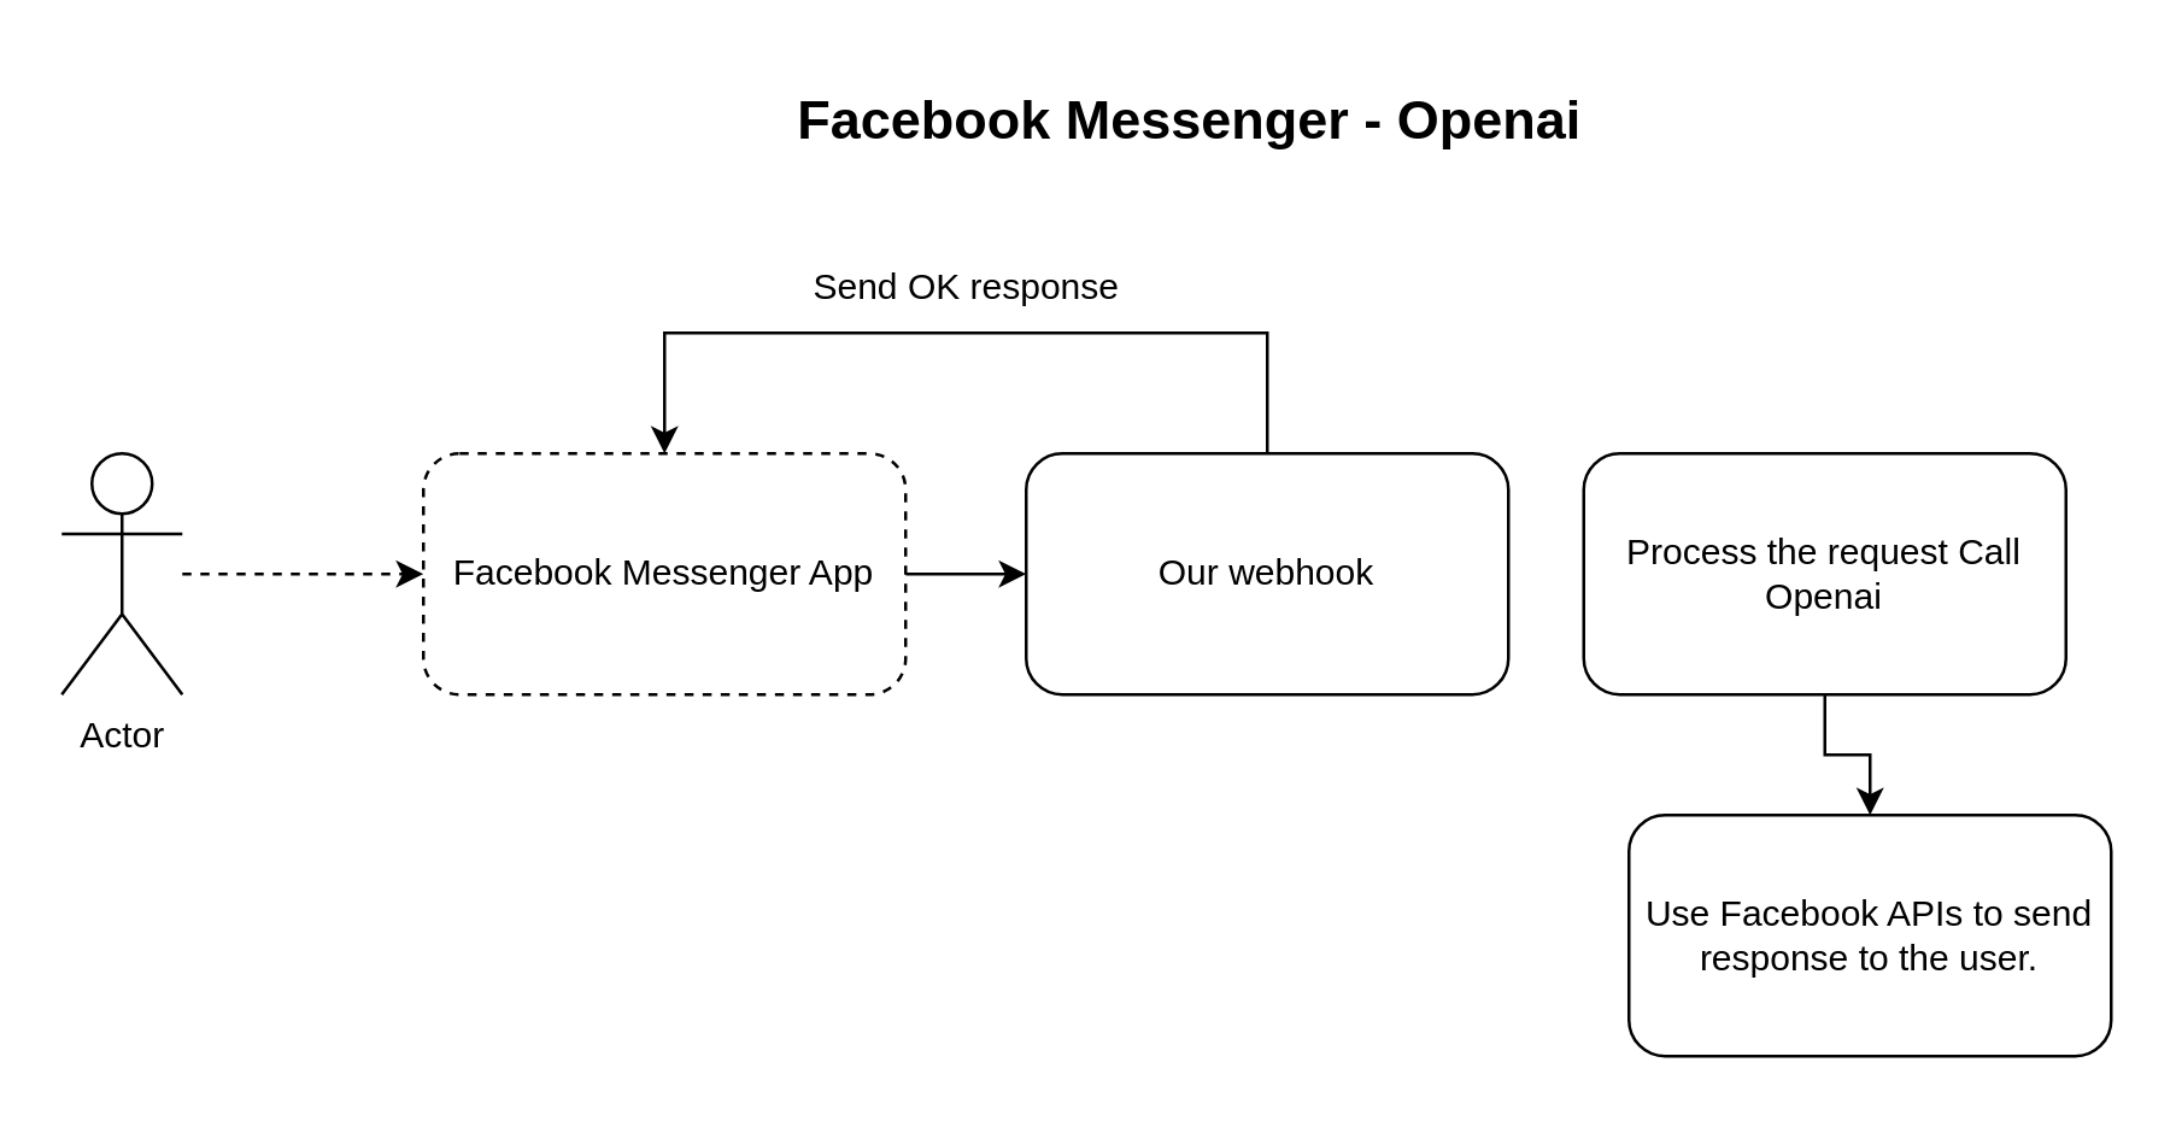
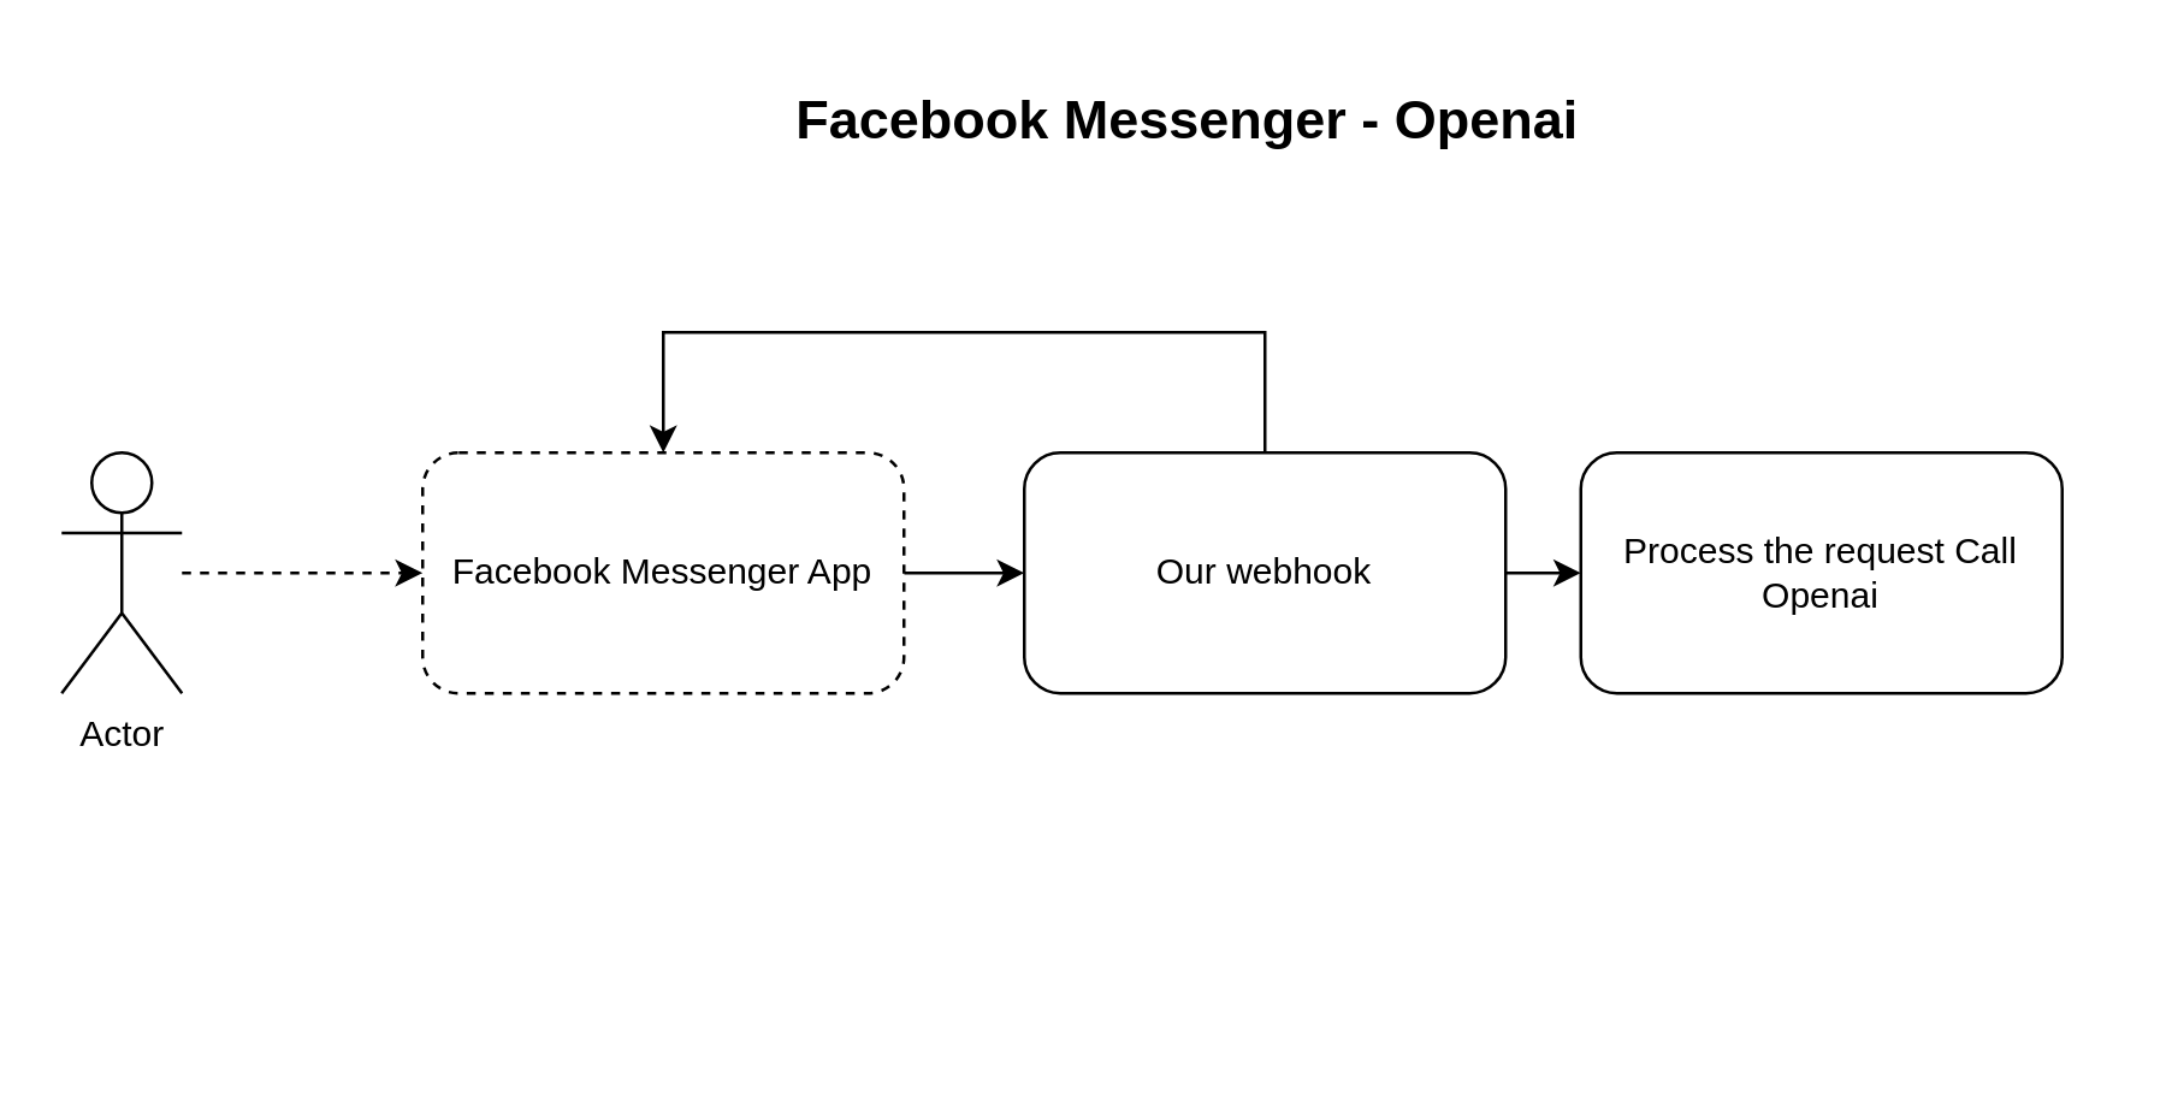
  <mxCell id="0" />
  <mxCell id="1" parent="0" />
  <mxCell id="2" value="" style="edgeStyle=orthogonalEdgeStyle;rounded=0;orthogonalLoop=1;jettySize=auto;html=1;" edge="1" parent="1" source="3" target="8"><mxGeometry relative="1" as="geometry" /></mxCell>
  <mxCell id="3" value="Facebook Messenger App" style="rounded=1;whiteSpace=wrap;html=1;dashed=1;" vertex="1" parent="1"><mxGeometry x="140" y="150" width="160" height="80" as="geometry" /></mxCell>
  <mxCell id="4" value="" style="edgeStyle=orthogonalEdgeStyle;rounded=0;orthogonalLoop=1;jettySize=auto;html=1;dashed=1;" edge="1" parent="1" source="5" target="3"><mxGeometry relative="1" as="geometry" /></mxCell>
  <mxCell id="5" value="Actor" style="shape=umlActor;verticalLabelPosition=bottom;verticalAlign=top;html=1;outlineConnect=0;" vertex="1" parent="1"><mxGeometry x="20" y="150" width="40" height="80" as="geometry" /></mxCell>
+ <mxCell id="6" value="" style="edgeStyle=orthogonalEdgeStyle;rounded=0;orthogonalLoop=1;jettySize=auto;html=1;" edge="1" parent="1" source="8" target="10"><mxGeometry relative="1" as="geometry" /></mxCell>
  <mxCell id="7" style="edgeStyle=orthogonalEdgeStyle;rounded=0;orthogonalLoop=1;jettySize=auto;html=1;entryX=0.5;entryY=0;entryDx=0;entryDy=0;exitX=0.5;exitY=0;exitDx=0;exitDy=0;" edge="1" parent="1" source="8" target="3"><mxGeometry relative="1" as="geometry"><Array as="points"><mxPoint x="420" y="110" /><mxPoint x="220" y="110" /></Array></mxGeometry></mxCell>
  <mxCell id="8" value="Our webhook" style="rounded=1;whiteSpace=wrap;html=1;" vertex="1" parent="1"><mxGeometry x="340" y="150" width="160" height="80" as="geometry" /></mxCell>
- <mxCell id="9" value="" style="edgeStyle=orthogonalEdgeStyle;rounded=0;orthogonalLoop=1;jettySize=auto;html=1;" edge="1" parent="1" source="10" target="11"><mxGeometry relative="1" as="geometry" /></mxCell>
  <mxCell id="10" value="Process the request Call Openai" style="rounded=1;whiteSpace=wrap;html=1;" vertex="1" parent="1"><mxGeometry x="525" y="150" width="160" height="80" as="geometry" /></mxCell>
- <mxCell id="11" value="Use Facebook APIs to send response to the user." style="rounded=1;whiteSpace=wrap;html=1;" vertex="1" parent="1"><mxGeometry x="540" y="270" width="160" height="80" as="geometry" /></mxCell>
- <mxCell id="12" value="Send OK response" style="text;html=1;align=center;verticalAlign=middle;resizable=0;points=[];autosize=1;strokeColor=none;fillColor=none;" vertex="1" parent="1"><mxGeometry x="260" y="80" width="120" height="30" as="geometry" /></mxCell>
  <mxCell id="13" value="&lt;b&gt;&lt;font style=&quot;font-size: 18px;&quot;&gt;Facebook Messenger - Openai&lt;/font&gt;&lt;/b&gt;" style="text;html=1;align=center;verticalAlign=middle;resizable=0;points=[];autosize=1;strokeColor=none;fillColor=none;" vertex="1" parent="1"><mxGeometry x="254" y="20" width="280" height="40" as="geometry" /></mxCell>
